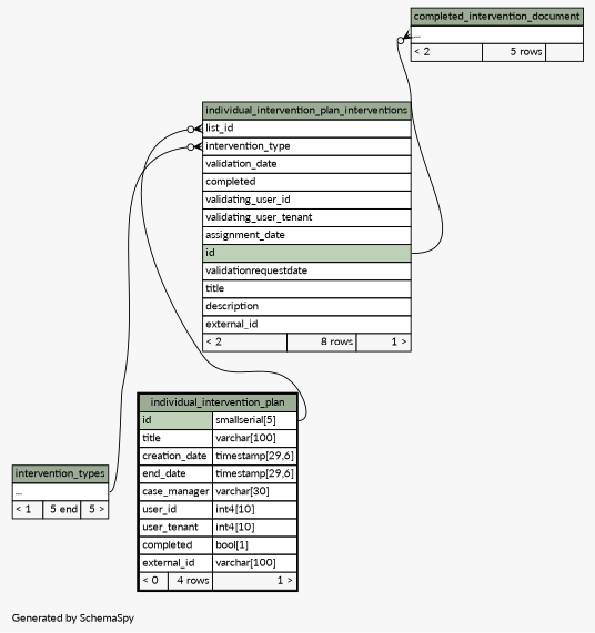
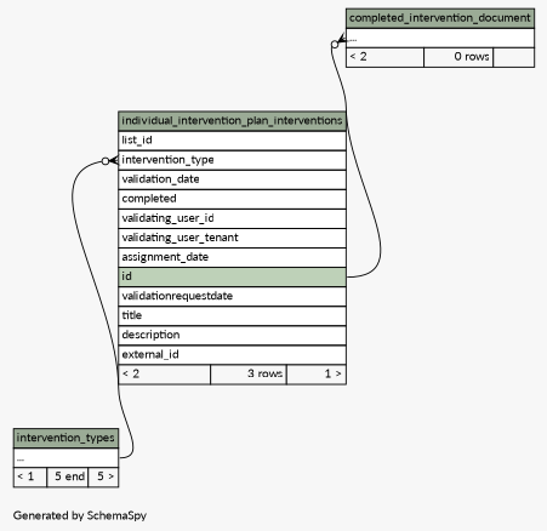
  digraph {
    bgcolor="#f7f7f7"
    fontname=Lato
    fontsize=11
    label="\nGenerated by SchemaSpy"
    labeljust=l
    nodesep=0.18
    rankdir=TB
    ranksep=0.46
    node [fontname=Lato fontsize=11 shape=plaintext]
    edge [arrowhead=none arrowsize=0.8 arrowtail=crowodot dir=back fontname=Lato]
-   n1 [label=<     <TABLE BORDER="0" CELLBORDER="1" CELLSPACING="0" BGCOLOR="#ffffff">       <TR><TD COLSPAN="3" BGCOLOR="#9bab96" ALIGN="CENTER">completed_intervention_document</TD></TR>       <TR><TD PORT="elipses" COLSPAN="3" ALIGN="LEFT">...</TD></TR>       <TR><TD ALIGN="LEFT" BGCOLOR="#f7f7f7">&lt; 2</TD><TD ALIGN="RIGHT" BGCOLOR="#f7f7f7">5 rows</TD><TD ALIGN="RIGHT" BGCOLOR="#f7f7f7">  </TD></TR>     </TABLE>>]
-   n2 [label=<     <TABLE BORDER="0" CELLBORDER="1" CELLSPACING="0" BGCOLOR="#ffffff">       <TR><TD COLSPAN="3" BGCOLOR="#9bab96" ALIGN="CENTER">individual_intervention_plan_interventions</TD></TR>       <TR><TD PORT="list_id" COLSPAN="3" ALIGN="LEFT">list_id</TD></TR>       <TR><TD PORT="intervention_type" COLSPAN="3" ALIGN="LEFT">intervention_type</TD></TR>       <TR><TD PORT="validation_date" COLSPAN="3" ALIGN="LEFT">validation_date</TD></TR>       <TR><TD PORT="completed" COLSPAN="3" ALIGN="LEFT">completed</TD></TR>       <TR><TD PORT="validating_user_id" COLSPAN="3" ALIGN="LEFT">validating_user_id</TD></TR>       <TR><TD PORT="validating_user_tenant" COLSPAN="3" ALIGN="LEFT">validating_user_tenant</TD></TR>       <TR><TD PORT="assignment_date" COLSPAN="3" ALIGN="LEFT">assignment_date</TD></TR>       <TR><TD PORT="id" COLSPAN="3" BGCOLOR="#bed1b8" ALIGN="LEFT">id</TD></TR>       <TR><TD PORT="validationrequestdate" COLSPAN="3" ALIGN="LEFT">validationrequestdate</TD></TR>       <TR><TD PORT="title" COLSPAN="3" ALIGN="LEFT">title</TD></TR>       <TR><TD PORT="description" COLSPAN="3" ALIGN="LEFT">description</TD></TR>       <TR><TD PORT="external_id" COLSPAN="3" ALIGN="LEFT">external_id</TD></TR>       <TR><TD ALIGN="LEFT" BGCOLOR="#f7f7f7">&lt; 2</TD><TD ALIGN="RIGHT" BGCOLOR="#f7f7f7">8 rows</TD><TD ALIGN="RIGHT" BGCOLOR="#f7f7f7">1 &gt;</TD></TR>     </TABLE>>]
+   n1 [label=<     <TABLE BORDER="0" CELLBORDER="1" CELLSPACING="0" BGCOLOR="#ffffff">       <TR><TD COLSPAN="3" BGCOLOR="#9bab96" ALIGN="CENTER">completed_intervention_document</TD></TR>       <TR><TD PORT="elipses" COLSPAN="3" ALIGN="LEFT">...</TD></TR>       <TR><TD ALIGN="LEFT" BGCOLOR="#f7f7f7">&lt; 2</TD><TD ALIGN="RIGHT" BGCOLOR="#f7f7f7">0 rows</TD><TD ALIGN="RIGHT" BGCOLOR="#f7f7f7">  </TD></TR>     </TABLE>>]
+   n2 [label=<     <TABLE BORDER="0" CELLBORDER="1" CELLSPACING="0" BGCOLOR="#ffffff">       <TR><TD COLSPAN="3" BGCOLOR="#9bab96" ALIGN="CENTER">individual_intervention_plan_interventions</TD></TR>       <TR><TD PORT="list_id" COLSPAN="3" ALIGN="LEFT">list_id</TD></TR>       <TR><TD PORT="intervention_type" COLSPAN="3" ALIGN="LEFT">intervention_type</TD></TR>       <TR><TD PORT="validation_date" COLSPAN="3" ALIGN="LEFT">validation_date</TD></TR>       <TR><TD PORT="completed" COLSPAN="3" ALIGN="LEFT">completed</TD></TR>       <TR><TD PORT="validating_user_id" COLSPAN="3" ALIGN="LEFT">validating_user_id</TD></TR>       <TR><TD PORT="validating_user_tenant" COLSPAN="3" ALIGN="LEFT">validating_user_tenant</TD></TR>       <TR><TD PORT="assignment_date" COLSPAN="3" ALIGN="LEFT">assignment_date</TD></TR>       <TR><TD PORT="id" COLSPAN="3" BGCOLOR="#bed1b8" ALIGN="LEFT">id</TD></TR>       <TR><TD PORT="validationrequestdate" COLSPAN="3" ALIGN="LEFT">validationrequestdate</TD></TR>       <TR><TD PORT="title" COLSPAN="3" ALIGN="LEFT">title</TD></TR>       <TR><TD PORT="description" COLSPAN="3" ALIGN="LEFT">description</TD></TR>       <TR><TD PORT="external_id" COLSPAN="3" ALIGN="LEFT">external_id</TD></TR>       <TR><TD ALIGN="LEFT" BGCOLOR="#f7f7f7">&lt; 2</TD><TD ALIGN="RIGHT" BGCOLOR="#f7f7f7">3 rows</TD><TD ALIGN="RIGHT" BGCOLOR="#f7f7f7">1 &gt;</TD></TR>     </TABLE>>]
    n3 [label=<     <TABLE BORDER="0" CELLBORDER="1" CELLSPACING="0" BGCOLOR="#ffffff">       <TR><TD COLSPAN="3" BGCOLOR="#9bab96" ALIGN="CENTER">intervention_types</TD></TR>       <TR><TD PORT="elipses" COLSPAN="3" ALIGN="LEFT">...</TD></TR>       <TR><TD ALIGN="LEFT" BGCOLOR="#f7f7f7">&lt; 1</TD><TD ALIGN="RIGHT" BGCOLOR="#f7f7f7">5 end</TD><TD ALIGN="RIGHT" BGCOLOR="#f7f7f7">5 &gt;</TD></TR>     </TABLE>>]
-   n4 [label=<     <TABLE BORDER="2" CELLBORDER="1" CELLSPACING="0" BGCOLOR="#ffffff">       <TR><TD COLSPAN="3" BGCOLOR="#9bab96" ALIGN="CENTER">individual_intervention_plan</TD></TR>       <TR><TD PORT="id" COLSPAN="2" BGCOLOR="#bed1b8" ALIGN="LEFT">id</TD><TD PORT="id.type" ALIGN="LEFT">smallserial[5]</TD></TR>       <TR><TD PORT="title" COLSPAN="2" ALIGN="LEFT">title</TD><TD PORT="title.type" ALIGN="LEFT">varchar[100]</TD></TR>       <TR><TD PORT="creation_date" COLSPAN="2" ALIGN="LEFT">creation_date</TD><TD PORT="creation_date.type" ALIGN="LEFT">timestamp[29,6]</TD></TR>       <TR><TD PORT="end_date" COLSPAN="2" ALIGN="LEFT">end_date</TD><TD PORT="end_date.type" ALIGN="LEFT">timestamp[29,6]</TD></TR>       <TR><TD PORT="case_manager" COLSPAN="2" ALIGN="LEFT">case_manager</TD><TD PORT="case_manager.type" ALIGN="LEFT">varchar[30]</TD></TR>       <TR><TD PORT="user_id" COLSPAN="2" ALIGN="LEFT">user_id</TD><TD PORT="user_id.type" ALIGN="LEFT">int4[10]</TD></TR>       <TR><TD PORT="user_tenant" COLSPAN="2" ALIGN="LEFT">user_tenant</TD><TD PORT="user_tenant.type" ALIGN="LEFT">int4[10]</TD></TR>       <TR><TD PORT="completed" COLSPAN="2" ALIGN="LEFT">completed</TD><TD PORT="completed.type" ALIGN="LEFT">bool[1]</TD></TR>       <TR><TD PORT="external_id" COLSPAN="2" ALIGN="LEFT">external_id</TD><TD PORT="external_id.type" ALIGN="LEFT">varchar[100]</TD></TR>       <TR><TD ALIGN="LEFT" BGCOLOR="#f7f7f7">&lt; 0</TD><TD ALIGN="RIGHT" BGCOLOR="#f7f7f7">4 rows</TD><TD ALIGN="RIGHT" BGCOLOR="#f7f7f7">1 &gt;</TD></TR>     </TABLE>>]
    n1 -> n2 [headport="id:e" tailport="elipses:w"]
    n2 -> n3 [headport="elipses:e" tailport="intervention_type:w"]
-   n2 -> n4 [headport="id.type:e" tailport="list_id:w"]
  }
